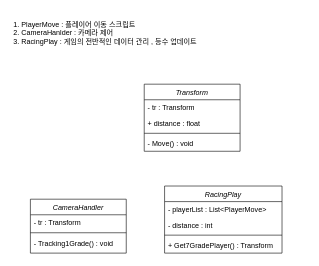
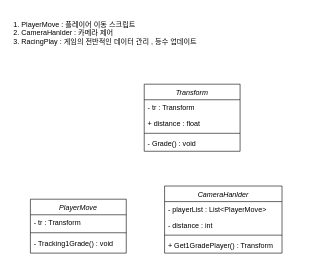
  <mxCell id="0" />
  <mxCell id="1" parent="0" />
  <mxCell id="2" value="Transform" style="swimlane;fontStyle=2;align=center;verticalAlign=top;childLayout=stackLayout;horizontal=1;startSize=26;horizontalStack=0;resizeParent=1;resizeLast=0;collapsible=1;marginBottom=0;rounded=0;shadow=0;strokeWidth=1;" parent="1" vertex="1"><mxGeometry x="240" y="140" width="160" height="112" as="geometry"><mxRectangle x="230" y="140" width="160" height="26" as="alternateBounds" /></mxGeometry></mxCell>
  <mxCell id="3" value="- tr : Transform" style="text;align=left;verticalAlign=top;spacingLeft=4;spacingRight=4;overflow=hidden;rotatable=0;points=[[0,0.5],[1,0.5]];portConstraint=eastwest;" parent="2" vertex="1"><mxGeometry y="26" width="160" height="26" as="geometry" /></mxCell>
  <mxCell id="4" value="+ distance : float" style="text;align=left;verticalAlign=top;spacingLeft=4;spacingRight=4;overflow=hidden;rotatable=0;points=[[0,0.5],[1,0.5]];portConstraint=eastwest;" vertex="1" parent="2"><mxGeometry y="52" width="160" height="26" as="geometry" /></mxCell>
  <mxCell id="5" value="" style="line;html=1;strokeWidth=1;align=left;verticalAlign=middle;spacingTop=-1;spacingLeft=3;spacingRight=3;rotatable=0;labelPosition=right;points=[];portConstraint=eastwest;" parent="2" vertex="1"><mxGeometry y="78" width="160" height="8" as="geometry" /></mxCell>
- <mxCell id="6" value="- Move() : void" style="text;align=left;verticalAlign=top;spacingLeft=4;spacingRight=4;overflow=hidden;rotatable=0;points=[[0,0.5],[1,0.5]];portConstraint=eastwest;" parent="2" vertex="1"><mxGeometry y="86" width="160" height="26" as="geometry" /></mxCell>
+ <mxCell id="6" value="- Grade() : void" style="text;align=left;verticalAlign=top;spacingLeft=4;spacingRight=4;overflow=hidden;rotatable=0;points=[[0,0.5],[1,0.5]];portConstraint=eastwest;" parent="2" vertex="1"><mxGeometry y="86" width="160" height="26" as="geometry" /></mxCell>
  <mxCell id="7" value="1. PlayerMove : 플레이어 이동 스크립트&lt;br&gt;2. CameraHanlder : 카메라 제어&amp;nbsp;&lt;br&gt;3. RacingPlay : 게임의 전반적인 데이터 관리 , 등수 업데이트&amp;nbsp;" style="text;html=1;strokeColor=none;fillColor=none;align=left;verticalAlign=middle;whiteSpace=wrap;rounded=0;" vertex="1" parent="1"><mxGeometry width="490" height="70" as="geometry" x="20" y="20" /></mxCell>
- <mxCell id="8" value="CameraHandler" style="swimlane;fontStyle=2;align=center;verticalAlign=top;childLayout=stackLayout;horizontal=1;startSize=26;horizontalStack=0;resizeParent=1;resizeLast=0;collapsible=1;marginBottom=0;rounded=0;shadow=0;strokeWidth=1;" vertex="1" parent="1"><mxGeometry x="50" y="332" width="160" height="90" as="geometry"><mxRectangle x="230" y="140" width="160" height="26" as="alternateBounds" /></mxGeometry></mxCell>
+ <mxCell id="8" value="PlayerMove" style="swimlane;fontStyle=2;align=center;verticalAlign=top;childLayout=stackLayout;horizontal=1;startSize=26;horizontalStack=0;resizeParent=1;resizeLast=0;collapsible=1;marginBottom=0;rounded=0;shadow=0;strokeWidth=1;" vertex="1" parent="1"><mxGeometry x="50" y="332" width="160" height="90" as="geometry"><mxRectangle x="230" y="140" width="160" height="26" as="alternateBounds" /></mxGeometry></mxCell>
  <mxCell id="9" value="- tr : Transform" style="text;align=left;verticalAlign=top;spacingLeft=4;spacingRight=4;overflow=hidden;rotatable=0;points=[[0,0.5],[1,0.5]];portConstraint=eastwest;" vertex="1" parent="8"><mxGeometry y="26" width="160" height="26" as="geometry" /></mxCell>
  <mxCell id="10" value="" style="line;html=1;strokeWidth=1;align=left;verticalAlign=middle;spacingTop=-1;spacingLeft=3;spacingRight=3;rotatable=0;labelPosition=right;points=[];portConstraint=eastwest;" vertex="1" parent="8"><mxGeometry y="52" width="160" height="8" as="geometry" /></mxCell>
  <mxCell id="11" value="- Tracking1Grade() : void" style="text;align=left;verticalAlign=top;spacingLeft=4;spacingRight=4;overflow=hidden;rotatable=0;points=[[0,0.5],[1,0.5]];portConstraint=eastwest;" vertex="1" parent="8"><mxGeometry y="60" width="160" height="26" as="geometry" /></mxCell>
- <mxCell id="12" value="RacingPlay" style="swimlane;fontStyle=2;align=center;verticalAlign=top;childLayout=stackLayout;horizontal=1;startSize=26;horizontalStack=0;resizeParent=1;resizeLast=0;collapsible=1;marginBottom=0;rounded=0;shadow=0;strokeWidth=1;" vertex="1" parent="1"><mxGeometry x="274" y="310" width="196" height="112" as="geometry"><mxRectangle x="230" y="140" width="160" height="26" as="alternateBounds" /></mxGeometry></mxCell>
+ <mxCell id="12" value="CameraHanlder" style="swimlane;fontStyle=2;align=center;verticalAlign=top;childLayout=stackLayout;horizontal=1;startSize=26;horizontalStack=0;resizeParent=1;resizeLast=0;collapsible=1;marginBottom=0;rounded=0;shadow=0;strokeWidth=1;" vertex="1" parent="1"><mxGeometry x="274" y="310" width="196" height="112" as="geometry"><mxRectangle x="230" y="140" width="160" height="26" as="alternateBounds" /></mxGeometry></mxCell>
  <mxCell id="13" value="- playerList : List&lt;PlayerMove&gt;" style="text;align=left;verticalAlign=top;spacingLeft=4;spacingRight=4;overflow=hidden;rotatable=0;points=[[0,0.5],[1,0.5]];portConstraint=eastwest;" vertex="1" parent="12"><mxGeometry y="26" width="196" height="26" as="geometry" /></mxCell>
  <mxCell id="14" value="- distance : int" style="text;align=left;verticalAlign=top;spacingLeft=4;spacingRight=4;overflow=hidden;rotatable=0;points=[[0,0.5],[1,0.5]];portConstraint=eastwest;" vertex="1" parent="12"><mxGeometry y="52" width="196" height="26" as="geometry" /></mxCell>
  <mxCell id="15" value="" style="line;html=1;strokeWidth=1;align=left;verticalAlign=middle;spacingTop=-1;spacingLeft=3;spacingRight=3;rotatable=0;labelPosition=right;points=[];portConstraint=eastwest;" vertex="1" parent="12"><mxGeometry y="78" width="196" height="8" as="geometry" /></mxCell>
- <mxCell id="16" value="+ Get7GradePlayer() : Transform" style="text;align=left;verticalAlign=top;spacingLeft=4;spacingRight=4;overflow=hidden;rotatable=0;points=[[0,0.5],[1,0.5]];portConstraint=eastwest;" vertex="1" parent="12"><mxGeometry y="86" width="196" height="26" as="geometry" /></mxCell>
+ <mxCell id="16" value="+ Get1GradePlayer() : Transform" style="text;align=left;verticalAlign=top;spacingLeft=4;spacingRight=4;overflow=hidden;rotatable=0;points=[[0,0.5],[1,0.5]];portConstraint=eastwest;" vertex="1" parent="12"><mxGeometry y="86" width="196" height="26" as="geometry" /></mxCell>
